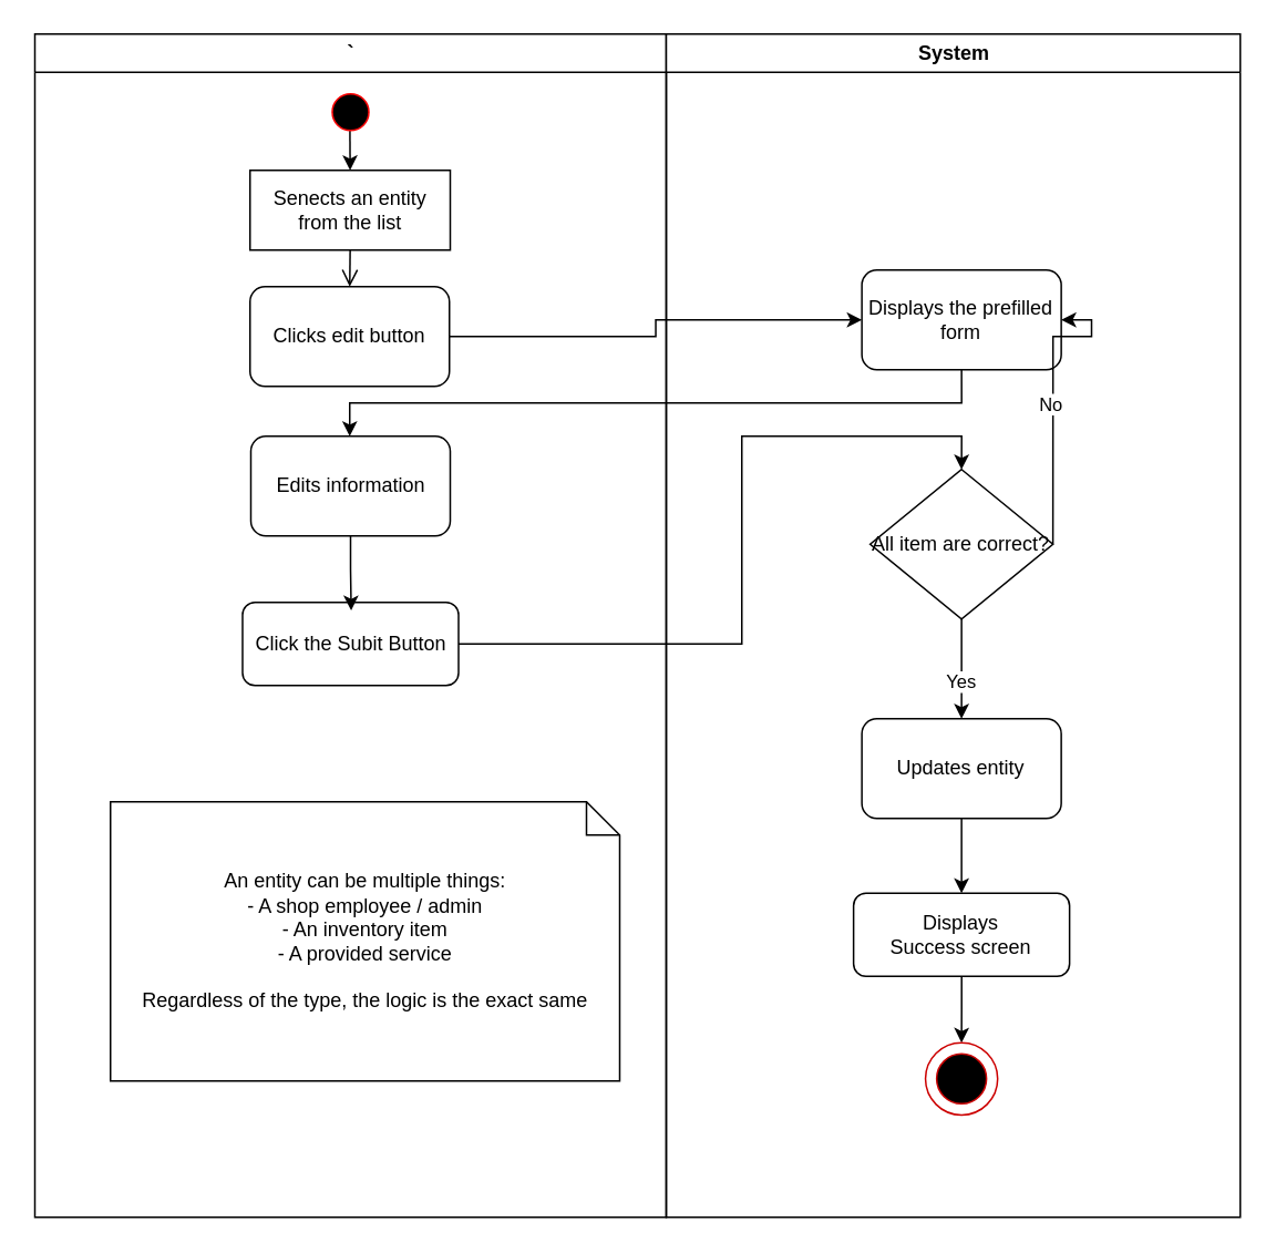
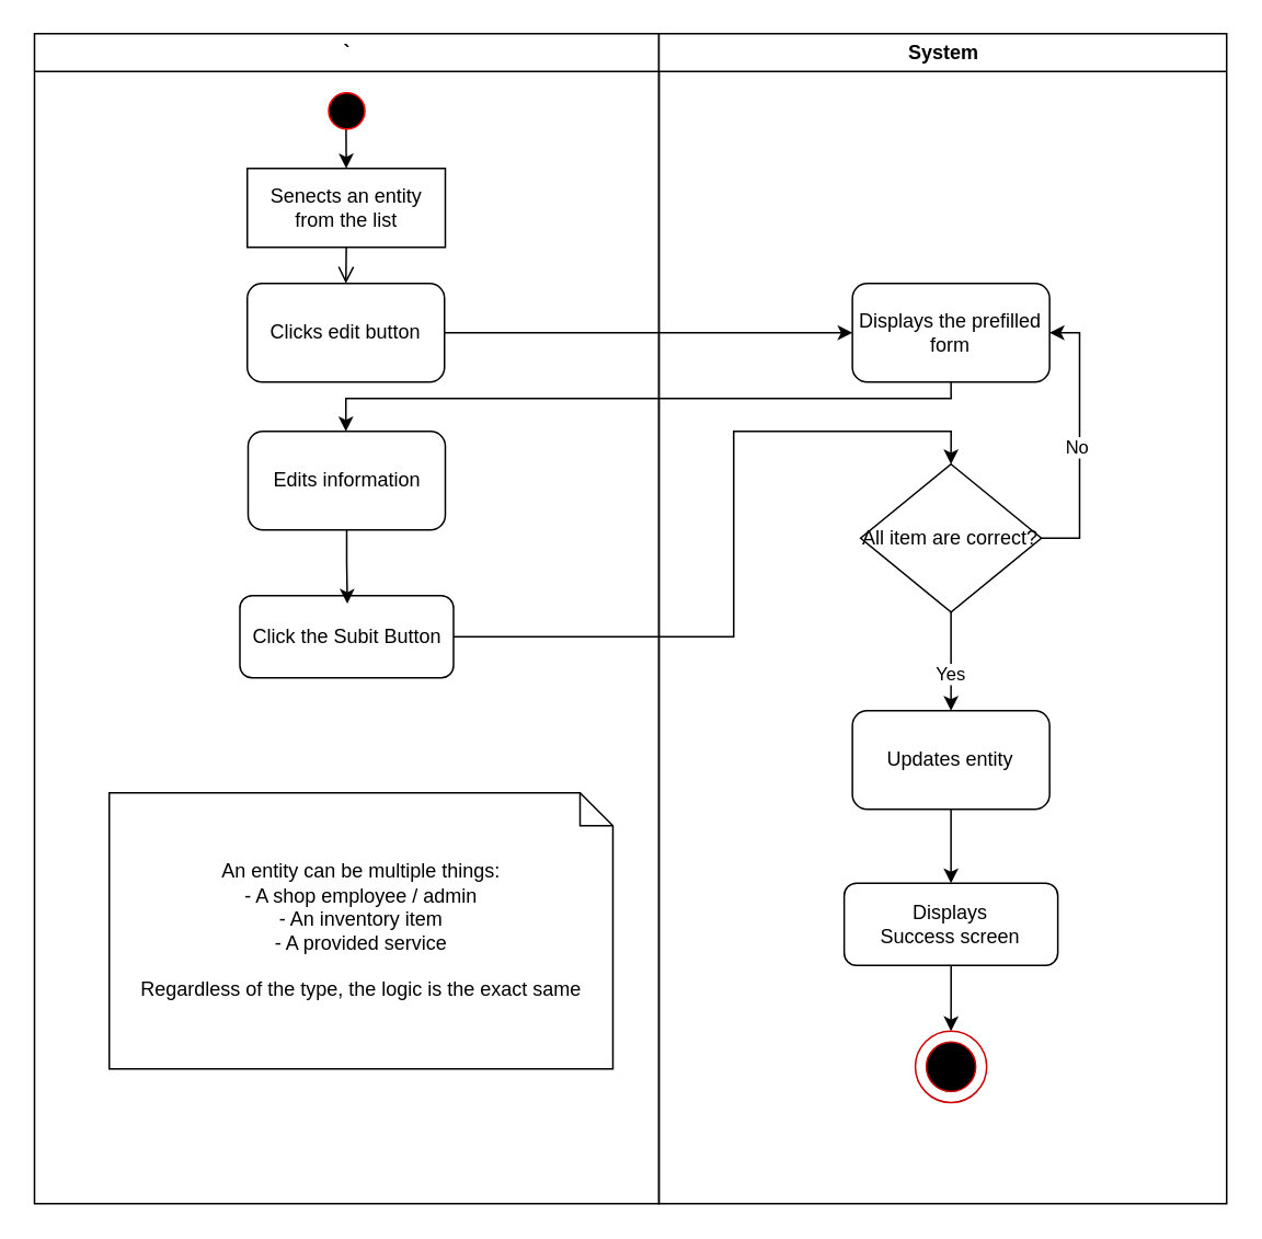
  <mxCell id="0" />
  <mxCell id="1" parent="0" />
  <mxCell id="2" value="`" style="swimlane;whiteSpace=wrap;movable=0;" parent="1" vertex="1"><mxGeometry x="20.5" y="20" width="380" height="712" as="geometry" /></mxCell>
  <mxCell id="3" value="" style="edgeStyle=orthogonalEdgeStyle;rounded=0;orthogonalLoop=1;jettySize=auto;html=1;exitX=0.487;exitY=0.832;exitDx=0;exitDy=0;exitPerimeter=0;entryX=0.5;entryY=0;entryDx=0;entryDy=0;" parent="2" source="4" target="11" edge="1"><mxGeometry relative="1" as="geometry"><Array as="points"><mxPoint x="190" y="57" /></Array></mxGeometry></mxCell>
  <mxCell id="4" value="" style="ellipse;shape=startState;fillColor=#000000;strokeColor=#ff0000;" parent="2" vertex="1"><mxGeometry x="175" y="32" width="30" height="30" as="geometry" /></mxCell>
  <mxCell id="5" value="" style="edgeStyle=elbowEdgeStyle;elbow=horizontal;verticalAlign=bottom;endArrow=open;endSize=8;strokeColor=#000000;endFill=1;rounded=0;entryX=0.5;entryY=0;entryDx=0;entryDy=0;exitX=0.5;exitY=1;exitDx=0;exitDy=0;" parent="2" source="11" target="7" edge="1"><mxGeometry x="161.5" y="110" as="geometry"><mxPoint x="189.5" y="172.0" as="targetPoint" /><mxPoint x="189.5" y="132" as="sourcePoint" /></mxGeometry></mxCell>
  <mxCell id="6" value="Click the Subit Button" style="rounded=1;whiteSpace=wrap;html=1;" parent="2" vertex="1"><mxGeometry x="125" y="342" width="130" height="50" as="geometry" /></mxCell>
  <mxCell id="7" value="Clicks edit button" style="rounded=1;whiteSpace=wrap;html=1;" parent="2" vertex="1"><mxGeometry x="129.5" y="152" width="120" height="60" as="geometry" /></mxCell>
  <mxCell id="8" value="" style="edgeStyle=orthogonalEdgeStyle;rounded=0;orthogonalLoop=1;jettySize=auto;html=1;entryX=0.503;entryY=0.098;entryDx=0;entryDy=0;entryPerimeter=0;" parent="2" source="9" target="6" edge="1"><mxGeometry relative="1" as="geometry" /></mxCell>
  <mxCell id="9" value="Edits information" style="rounded=1;whiteSpace=wrap;html=1;" parent="2" vertex="1"><mxGeometry x="130" y="242" width="120" height="60" as="geometry" /></mxCell>
  <mxCell id="10" value="An entity can be multiple things:&lt;br&gt;- A shop employee / admin&lt;br&gt;- An inventory item&lt;br&gt;- A provided service&lt;br&gt;&lt;br&gt;Regardless of the type, the logic is the exact same" style="shape=note;size=20;whiteSpace=wrap;html=1;" parent="2" vertex="1"><mxGeometry x="45.5" y="462" width="306.5" height="168" as="geometry" /></mxCell>
  <mxCell id="11" value="Senects an entity from the list" style="whiteSpace=wrap;html=1;rounded=0;" parent="2" vertex="1"><mxGeometry x="129.5" y="82" width="120.5" height="48" as="geometry" /></mxCell>
  <mxCell id="12" value="System" style="swimlane;whiteSpace=wrap;movable=0;" parent="1" vertex="1"><mxGeometry x="400.5" y="20" width="345.5" height="712" as="geometry" /></mxCell>
  <mxCell id="13" value="" style="edgeStyle=orthogonalEdgeStyle;rounded=0;orthogonalLoop=1;jettySize=auto;html=1;entryX=0.5;entryY=0;entryDx=0;entryDy=0;" parent="12" source="15" target="21" edge="1"><mxGeometry relative="1" as="geometry"><mxPoint x="177.75" y="357" as="targetPoint" /></mxGeometry></mxCell>
  <mxCell id="14" value="Yes" style="edgeLabel;html=1;align=center;verticalAlign=middle;resizable=0;points=[];" parent="13" vertex="1" connectable="0"><mxGeometry x="0.232" y="-1" relative="1" as="geometry"><mxPoint as="offset" /></mxGeometry></mxCell>
  <mxCell id="15" value="All item are correct?" style="rhombus;whiteSpace=wrap;html=1;fontSize=12;strokeColor=default;fillColor=default;" parent="12" vertex="1"><mxGeometry x="122.75" y="262" width="110" height="90" as="geometry" /></mxCell>
  <mxCell id="16" value="" style="edgeStyle=orthogonalEdgeStyle;rounded=0;orthogonalLoop=1;jettySize=auto;html=1;exitX=0.5;exitY=1;exitDx=0;exitDy=0;" parent="12" source="21" target="17" edge="1"><mxGeometry relative="1" as="geometry"><mxPoint x="177.75" y="417" as="sourcePoint" /></mxGeometry></mxCell>
  <mxCell id="17" value="Displays&lt;br&gt;Success screen" style="rounded=1;whiteSpace=wrap;html=1;" parent="12" vertex="1"><mxGeometry x="112.75" y="517" width="130" height="50" as="geometry" /></mxCell>
- <mxCell id="18" value="Displays the prefilled form" style="rounded=1;whiteSpace=wrap;html=1;" parent="12" vertex="1"><mxGeometry x="117.75" y="142" width="120" height="60" as="geometry" /></mxCell>
+ <mxCell id="18" value="Displays the prefilled form" style="rounded=1;whiteSpace=wrap;html=1;" parent="12" vertex="1"><mxGeometry x="117.75" y="152" width="120" height="60" as="geometry" /></mxCell>
  <mxCell id="19" style="edgeStyle=orthogonalEdgeStyle;rounded=0;orthogonalLoop=1;jettySize=auto;html=1;exitX=1;exitY=0.5;exitDx=0;exitDy=0;entryX=1;entryY=0.5;entryDx=0;entryDy=0;" parent="12" source="15" target="18" edge="1"><mxGeometry relative="1" as="geometry"><Array as="points"><mxPoint x="256" y="182" /></Array><mxPoint x="255.5" y="132" as="targetPoint" /></mxGeometry></mxCell>
  <mxCell id="20" value="No" style="edgeLabel;html=1;align=center;verticalAlign=middle;resizable=0;points=[];" parent="19" vertex="1" connectable="0"><mxGeometry x="-0.047" y="2" relative="1" as="geometry"><mxPoint as="offset" /></mxGeometry></mxCell>
  <mxCell id="21" value="Updates entity" style="rounded=1;whiteSpace=wrap;html=1;" parent="12" vertex="1"><mxGeometry x="117.75" y="412" width="120" height="60" as="geometry" /></mxCell>
  <mxCell id="22" style="edgeStyle=orthogonalEdgeStyle;rounded=0;orthogonalLoop=1;jettySize=auto;html=1;entryX=0.5;entryY=0;entryDx=0;entryDy=0;" parent="12" source="17" target="24" edge="1"><mxGeometry relative="1" as="geometry"><mxPoint x="-145.54" y="542.0" as="targetPoint" /></mxGeometry></mxCell>
  <mxCell id="23" value="" style="group" parent="12" vertex="1" connectable="0"><mxGeometry x="156.03" y="607" width="43.43" height="43.43" as="geometry" /></mxCell>
  <mxCell id="24" value="" style="ellipse;whiteSpace=wrap;html=1;aspect=fixed;fillColor=none;strokeColor=#CC0000;" parent="23" vertex="1"><mxGeometry width="43.43" height="43.43" as="geometry" /></mxCell>
  <mxCell id="25" value="" style="ellipse;whiteSpace=wrap;html=1;aspect=fixed;fillColor=#000000;strokeColor=#CC0000;" parent="23" vertex="1"><mxGeometry x="6.72" y="6.71" width="30" height="30" as="geometry" /></mxCell>
  <mxCell id="26" style="edgeStyle=orthogonalEdgeStyle;rounded=0;orthogonalLoop=1;jettySize=auto;html=1;entryX=0.5;entryY=0;entryDx=0;entryDy=0;" parent="1" source="6" target="15" edge="1"><mxGeometry relative="1" as="geometry"><mxPoint x="468.273" y="352" as="targetPoint" /><Array as="points"><mxPoint x="446" y="387" /><mxPoint x="446" y="262" /><mxPoint x="578" y="262" /></Array></mxGeometry></mxCell>
  <mxCell id="27" style="edgeStyle=orthogonalEdgeStyle;rounded=0;orthogonalLoop=1;jettySize=auto;html=1;exitX=1;exitY=0.5;exitDx=0;exitDy=0;entryX=0;entryY=0.5;entryDx=0;entryDy=0;" parent="1" source="7" target="18" edge="1"><mxGeometry relative="1" as="geometry" /></mxCell>
  <mxCell id="28" style="edgeStyle=orthogonalEdgeStyle;rounded=0;orthogonalLoop=1;jettySize=auto;html=1;exitX=0.5;exitY=1;exitDx=0;exitDy=0;" parent="1" source="18" target="9" edge="1"><mxGeometry relative="1" as="geometry"><Array as="points"><mxPoint x="578" y="242" /><mxPoint x="210" y="242" /></Array></mxGeometry></mxCell>
